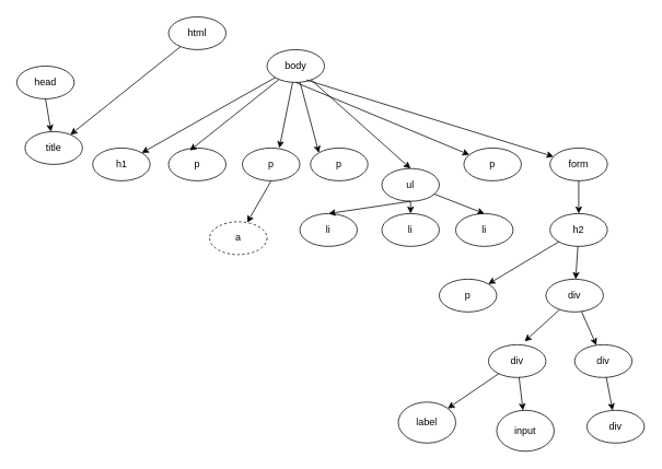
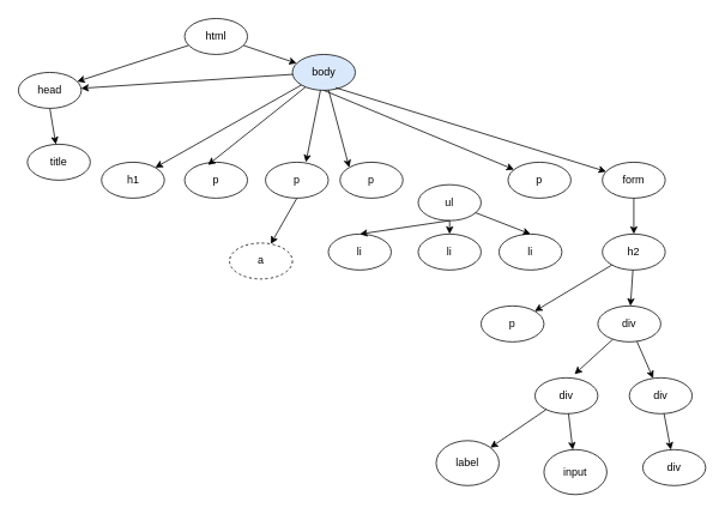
  <mxCell id="0" />
  <mxCell id="1" parent="0" />
  <mxCell id="2" value="html" style="ellipse;whiteSpace=wrap;html=1;" vertex="1" parent="1"><mxGeometry x="205" y="20" width="70" height="40" as="geometry" /></mxCell>
- <mxCell id="3" value="body" style="ellipse;whiteSpace=wrap;html=1;" vertex="1" parent="1"><mxGeometry x="325" y="60" width="70" height="40" as="geometry" /></mxCell>
+ <mxCell id="3" value="body" style="ellipse;whiteSpace=wrap;html=1;fillColor=#dae8fc;" vertex="1" parent="1"><mxGeometry x="325" y="60" width="70" height="40" as="geometry" /></mxCell>
  <mxCell id="4" value="p" style="ellipse;whiteSpace=wrap;html=1;" vertex="1" parent="1"><mxGeometry x="565" y="180" width="70" height="40" as="geometry" /></mxCell>
  <mxCell id="5" value="h1" style="ellipse;whiteSpace=wrap;html=1;" vertex="1" parent="1"><mxGeometry x="112.5" y="180" width="70" height="40" as="geometry" /></mxCell>
  <mxCell id="6" value="head" style="ellipse;whiteSpace=wrap;html=1;" vertex="1" parent="1"><mxGeometry x="20" y="80" width="70" height="40" as="geometry" /></mxCell>
  <mxCell id="7" value="title" style="ellipse;whiteSpace=wrap;html=1;" vertex="1" parent="1"><mxGeometry x="30" y="160" width="70" height="40" as="geometry" /></mxCell>
- <mxCell id="9" value="" style="endArrow=classic;html=1;" edge="1" parent="1" source="2" target="7"><mxGeometry width="50" height="50" relative="1" as="geometry"><mxPoint x="100" y="70" as="sourcePoint" /><mxPoint x="155" y="90" as="targetPoint" /></mxGeometry></mxCell>
+ <mxCell id="8" value="" style="endArrow=classic;html=1;" edge="1" parent="1" source="2" target="6"><mxGeometry width="50" height="50" relative="1" as="geometry"><mxPoint x="55" y="370" as="sourcePoint" /><mxPoint x="105" y="320" as="targetPoint" /></mxGeometry></mxCell>
+ <mxCell id="9" value="" style="endArrow=classic;html=1;" edge="1" parent="1" source="2" target="3"><mxGeometry width="50" height="50" relative="1" as="geometry"><mxPoint x="100" y="70" as="sourcePoint" /><mxPoint x="155" y="90" as="targetPoint" /></mxGeometry></mxCell>
  <mxCell id="10" value="" style="endArrow=classic;html=1;exitX=0.5;exitY=1;exitDx=0;exitDy=0;" edge="1" parent="1" source="6" target="7"><mxGeometry width="50" height="50" relative="1" as="geometry"><mxPoint x="89.316" y="69.045" as="sourcePoint" /><mxPoint x="85" y="270" as="targetPoint" /></mxGeometry></mxCell>
  <mxCell id="11" value="p" style="ellipse;whiteSpace=wrap;html=1;" vertex="1" parent="1"><mxGeometry x="378" y="180" width="70" height="40" as="geometry" /></mxCell>
  <mxCell id="12" value="" style="endArrow=classic;html=1;" edge="1" parent="1" source="3" target="5"><mxGeometry width="50" height="50" relative="1" as="geometry"><mxPoint x="182.95" y="28.581" as="sourcePoint" /><mxPoint x="216.907" y="76.452" as="targetPoint" /><Array as="points" /></mxGeometry></mxCell>
  <mxCell id="13" value="" style="endArrow=classic;html=1;exitX=0.5;exitY=1;exitDx=0;exitDy=0;" edge="1" parent="1" source="3" target="4"><mxGeometry width="50" height="50" relative="1" as="geometry"><mxPoint x="217.05" y="113.581" as="sourcePoint" /><mxPoint x="183.093" y="161.452" as="targetPoint" /></mxGeometry></mxCell>
  <mxCell id="14" value="" style="endArrow=classic;html=1;entryX=0;entryY=0;entryDx=0;entryDy=0;" edge="1" parent="1" source="3" target="11"><mxGeometry width="50" height="50" relative="1" as="geometry"><mxPoint x="227.05" y="123.581" as="sourcePoint" /><mxPoint x="193.093" y="171.452" as="targetPoint" /></mxGeometry></mxCell>
  <mxCell id="15" value="p" style="ellipse;whiteSpace=wrap;html=1;" vertex="1" parent="1"><mxGeometry x="205" y="180" width="70" height="40" as="geometry" /></mxCell>
  <mxCell id="16" value="" style="endArrow=classic;html=1;entryX=0.371;entryY=0.075;entryDx=0;entryDy=0;entryPerimeter=0;" edge="1" parent="1" source="3" target="15"><mxGeometry width="50" height="50" relative="1" as="geometry"><mxPoint x="259.517" y="105.747" as="sourcePoint" /><mxPoint x="425" y="166" as="targetPoint" /></mxGeometry></mxCell>
  <mxCell id="17" value="ul" style="ellipse;whiteSpace=wrap;html=1;" vertex="1" parent="1"><mxGeometry x="465" y="205" width="70" height="40" as="geometry" /></mxCell>
  <mxCell id="18" value="li" style="ellipse;whiteSpace=wrap;html=1;" vertex="1" parent="1"><mxGeometry x="465" y="260" width="70" height="40" as="geometry" /></mxCell>
  <mxCell id="19" value="p" style="ellipse;whiteSpace=wrap;html=1;" vertex="1" parent="1"><mxGeometry x="295" y="180" width="70" height="40" as="geometry" /></mxCell>
  <mxCell id="20" value="a" style="ellipse;whiteSpace=wrap;html=1;dashed=1;" vertex="1" parent="1"><mxGeometry x="255" y="270" width="70" height="40" as="geometry" /></mxCell>
  <mxCell id="21" value="form" style="ellipse;whiteSpace=wrap;html=1;" vertex="1" parent="1"><mxGeometry x="670" y="180" width="70" height="40" as="geometry" /></mxCell>
  <mxCell id="22" style="edgeStyle=orthogonalEdgeStyle;rounded=0;orthogonalLoop=1;jettySize=auto;html=1;exitX=0.5;exitY=1;exitDx=0;exitDy=0;" edge="1" parent="1" source="4" target="4"><mxGeometry relative="1" as="geometry" /></mxCell>
  <mxCell id="23" value="" style="endArrow=classic;html=1;entryX=0.643;entryY=0;entryDx=0;entryDy=0;entryPerimeter=0;" edge="1" parent="1" source="3" target="19"><mxGeometry width="50" height="50" relative="1" as="geometry"><mxPoint x="544.889" y="91.9" as="sourcePoint" /><mxPoint x="485.5" y="160" as="targetPoint" /></mxGeometry></mxCell>
  <mxCell id="24" value="" style="endArrow=classic;html=1;exitX=0.686;exitY=0.925;exitDx=0;exitDy=0;exitPerimeter=0;" edge="1" parent="1" source="3" target="21"><mxGeometry width="50" height="50" relative="1" as="geometry"><mxPoint x="554.389" y="97.9" as="sourcePoint" /><mxPoint x="495" y="166" as="targetPoint" /></mxGeometry></mxCell>
- <mxCell id="25" value="" style="endArrow=classic;html=1;entryX=0.5;entryY=0;entryDx=0;entryDy=0;" edge="1" parent="1" source="3" target="17"><mxGeometry width="50" height="50" relative="1" as="geometry"><mxPoint x="564.389" y="107.9" as="sourcePoint" /><mxPoint x="505" y="176" as="targetPoint" /></mxGeometry></mxCell>
+ <mxCell id="25" value="" style="endArrow=classic;html=1;" edge="1" parent="1" source="3" target="6"><mxGeometry width="50" height="50" relative="1" as="geometry"><mxPoint x="564.389" y="107.9" as="sourcePoint" /><mxPoint x="505" y="176" as="targetPoint" /></mxGeometry></mxCell>
  <mxCell id="26" value="li" style="ellipse;whiteSpace=wrap;html=1;" vertex="1" parent="1"><mxGeometry x="555" y="260" width="70" height="40" as="geometry" /></mxCell>
  <mxCell id="27" value="li" style="ellipse;whiteSpace=wrap;html=1;" vertex="1" parent="1"><mxGeometry x="365" y="260" width="70" height="40" as="geometry" /></mxCell>
  <mxCell id="28" value="" style="endArrow=classic;html=1;exitX=0.5;exitY=1;exitDx=0;exitDy=0;entryX=0.5;entryY=0;entryDx=0;entryDy=0;" edge="1" parent="1" source="17" target="27"><mxGeometry width="50" height="50" relative="1" as="geometry"><mxPoint x="245" y="370" as="sourcePoint" /><mxPoint x="295" y="320" as="targetPoint" /></mxGeometry></mxCell>
  <mxCell id="29" value="" style="endArrow=classic;html=1;exitX=0.5;exitY=1;exitDx=0;exitDy=0;entryX=0.5;entryY=0;entryDx=0;entryDy=0;" edge="1" parent="1" source="17" target="18"><mxGeometry width="50" height="50" relative="1" as="geometry"><mxPoint x="590" y="190" as="sourcePoint" /><mxPoint x="510" y="270" as="targetPoint" /></mxGeometry></mxCell>
  <mxCell id="30" value="" style="endArrow=classic;html=1;entryX=0.5;entryY=0;entryDx=0;entryDy=0;" edge="1" parent="1" source="17" target="26"><mxGeometry width="50" height="50" relative="1" as="geometry"><mxPoint x="590" y="190" as="sourcePoint" /><mxPoint x="590" y="270" as="targetPoint" /></mxGeometry></mxCell>
  <mxCell id="31" value="h2" style="ellipse;whiteSpace=wrap;html=1;" vertex="1" parent="1"><mxGeometry x="670" y="260" width="70" height="40" as="geometry" /></mxCell>
  <mxCell id="32" value="" style="endArrow=classic;html=1;exitX=0.5;exitY=1;exitDx=0;exitDy=0;" edge="1" parent="1" source="21" target="31"><mxGeometry width="50" height="50" relative="1" as="geometry"><mxPoint x="590" y="190" as="sourcePoint" /><mxPoint x="590" y="270" as="targetPoint" /></mxGeometry></mxCell>
  <mxCell id="33" value="p" style="ellipse;whiteSpace=wrap;html=1;" vertex="1" parent="1"><mxGeometry x="535" y="340" width="70" height="40" as="geometry" /></mxCell>
  <mxCell id="34" value="div" style="ellipse;whiteSpace=wrap;html=1;" vertex="1" parent="1"><mxGeometry x="665" y="340" width="70" height="40" as="geometry" /></mxCell>
  <mxCell id="35" value="" style="endArrow=classic;html=1;" edge="1" parent="1" source="31" target="34"><mxGeometry width="50" height="50" relative="1" as="geometry"><mxPoint x="604.552" y="188.189" as="sourcePoint" /><mxPoint x="670" y="270" as="targetPoint" /></mxGeometry></mxCell>
  <mxCell id="36" value="" style="endArrow=classic;html=1;entryX=1;entryY=0;entryDx=0;entryDy=0;" edge="1" parent="1" source="31" target="33"><mxGeometry width="50" height="50" relative="1" as="geometry"><mxPoint x="614.552" y="198.189" as="sourcePoint" /><mxPoint x="680" y="280" as="targetPoint" /></mxGeometry></mxCell>
  <mxCell id="37" value="div" style="ellipse;whiteSpace=wrap;html=1;" vertex="1" parent="1"><mxGeometry x="595" y="420" width="70" height="40" as="geometry" /></mxCell>
  <mxCell id="38" value="div" style="ellipse;whiteSpace=wrap;html=1;" vertex="1" parent="1"><mxGeometry x="700" y="420" width="70" height="40" as="geometry" /></mxCell>
  <mxCell id="39" value="" style="endArrow=classic;html=1;" edge="1" parent="1" source="34" target="38"><mxGeometry width="50" height="50" relative="1" as="geometry"><mxPoint x="737.091" y="305.12" as="sourcePoint" /><mxPoint x="660" y="356" as="targetPoint" /></mxGeometry></mxCell>
  <mxCell id="40" value="" style="endArrow=classic;html=1;entryX=0.629;entryY=-0.1;entryDx=0;entryDy=0;entryPerimeter=0;" edge="1" parent="1" source="34" target="37"><mxGeometry width="50" height="50" relative="1" as="geometry"><mxPoint x="747.091" y="315.12" as="sourcePoint" /><mxPoint x="670" y="366" as="targetPoint" /></mxGeometry></mxCell>
  <mxCell id="41" value="&lt;div&gt;label&lt;/div&gt;" style="ellipse;whiteSpace=wrap;html=1;" vertex="1" parent="1"><mxGeometry x="485" y="490" width="70" height="50" as="geometry" /></mxCell>
  <mxCell id="42" value="input" style="ellipse;whiteSpace=wrap;html=1;" vertex="1" parent="1"><mxGeometry x="605" y="500" width="70" height="50" as="geometry" /></mxCell>
  <mxCell id="43" value="" style="endArrow=classic;html=1;" edge="1" parent="1" source="37" target="41"><mxGeometry width="50" height="50" relative="1" as="geometry"><mxPoint x="739.466" y="386.196" as="sourcePoint" /><mxPoint x="625" y="510" as="targetPoint" /></mxGeometry></mxCell>
  <mxCell id="44" value="" style="endArrow=classic;html=1;" edge="1" parent="1" source="37" target="42"><mxGeometry width="50" height="50" relative="1" as="geometry"><mxPoint x="749.466" y="396.196" as="sourcePoint" /><mxPoint x="699" y="436" as="targetPoint" /></mxGeometry></mxCell>
  <mxCell id="45" value="div" style="ellipse;whiteSpace=wrap;html=1;" vertex="1" parent="1"><mxGeometry x="715" y="500" width="70" height="40" as="geometry" /></mxCell>
  <mxCell id="46" value="" style="endArrow=classic;html=1;" edge="1" parent="1" source="38" target="45"><mxGeometry width="50" height="50" relative="1" as="geometry"><mxPoint x="739.466" y="386.196" as="sourcePoint" /><mxPoint x="689" y="426" as="targetPoint" /></mxGeometry></mxCell>
  <mxCell id="47" value="" style="endArrow=classic;html=1;exitX=0.5;exitY=1;exitDx=0;exitDy=0;" edge="1" parent="1" source="19" target="20"><mxGeometry width="50" height="50" relative="1" as="geometry"><mxPoint x="366.026" y="109.871" as="sourcePoint" /><mxPoint x="350" y="190" as="targetPoint" /></mxGeometry></mxCell>
